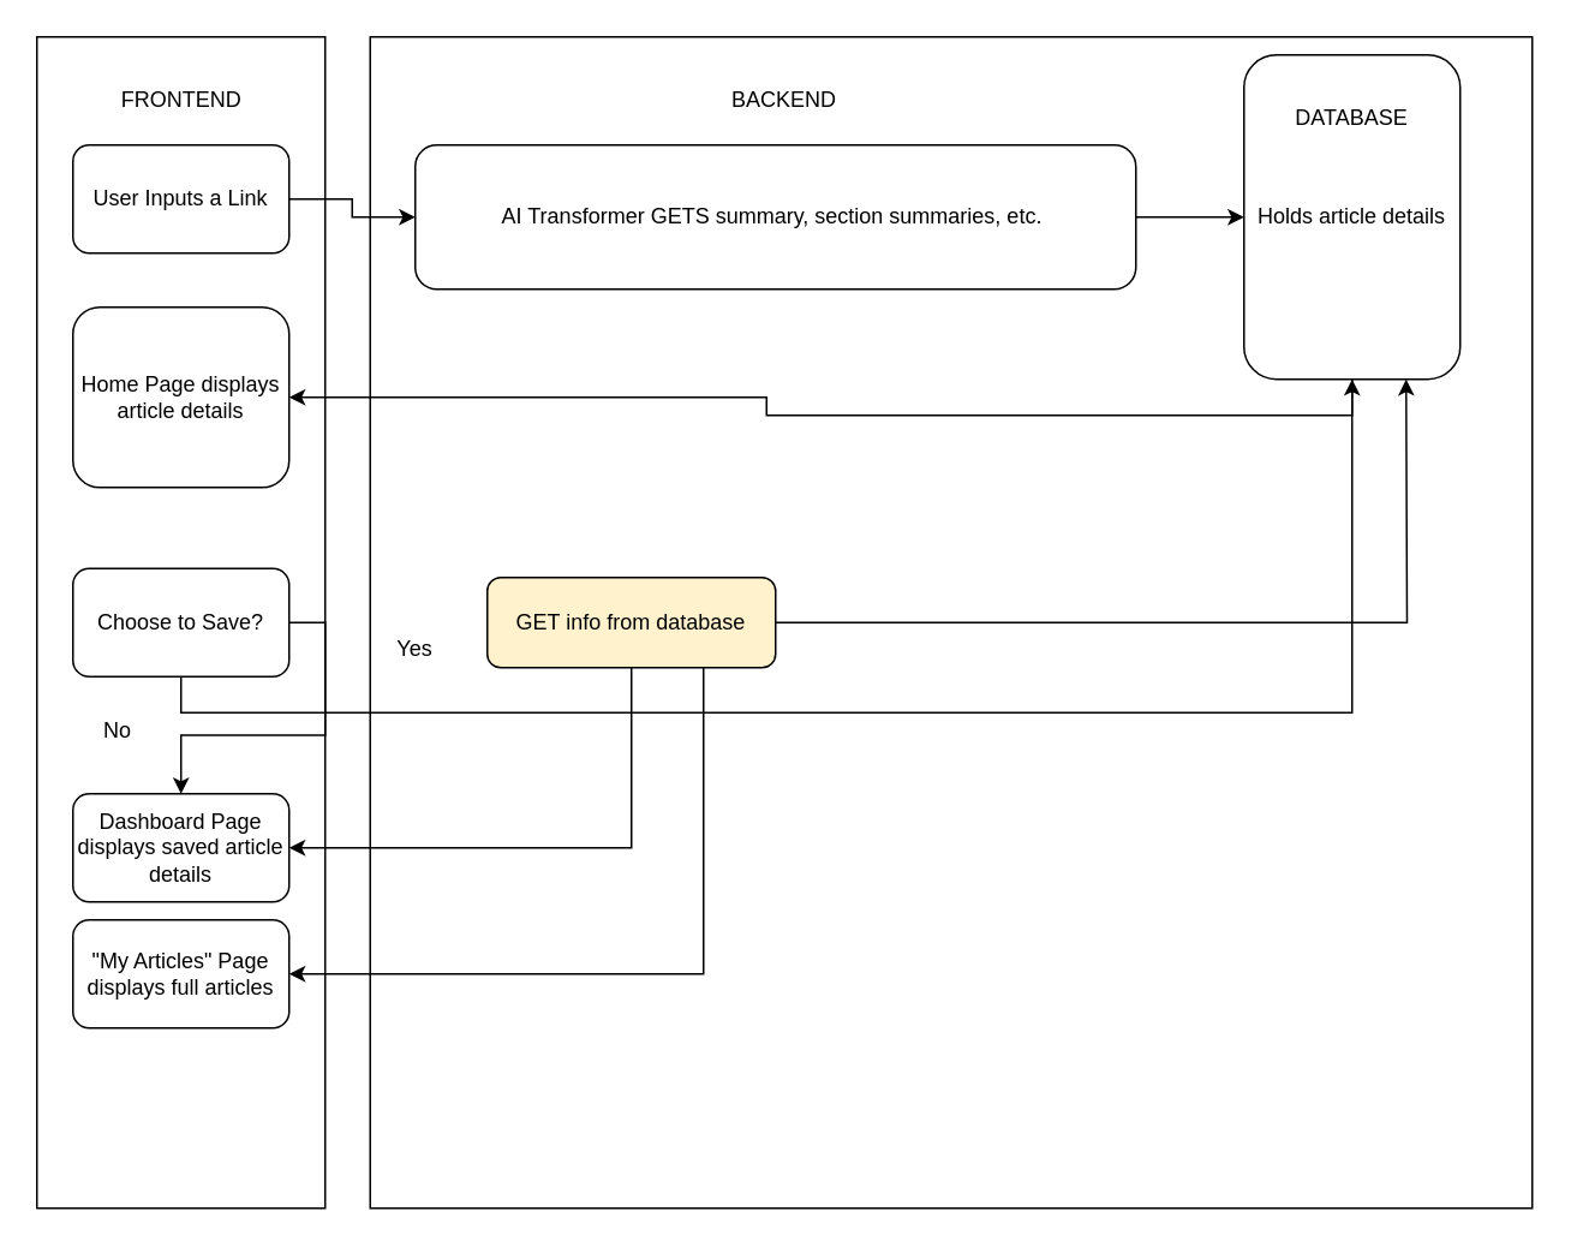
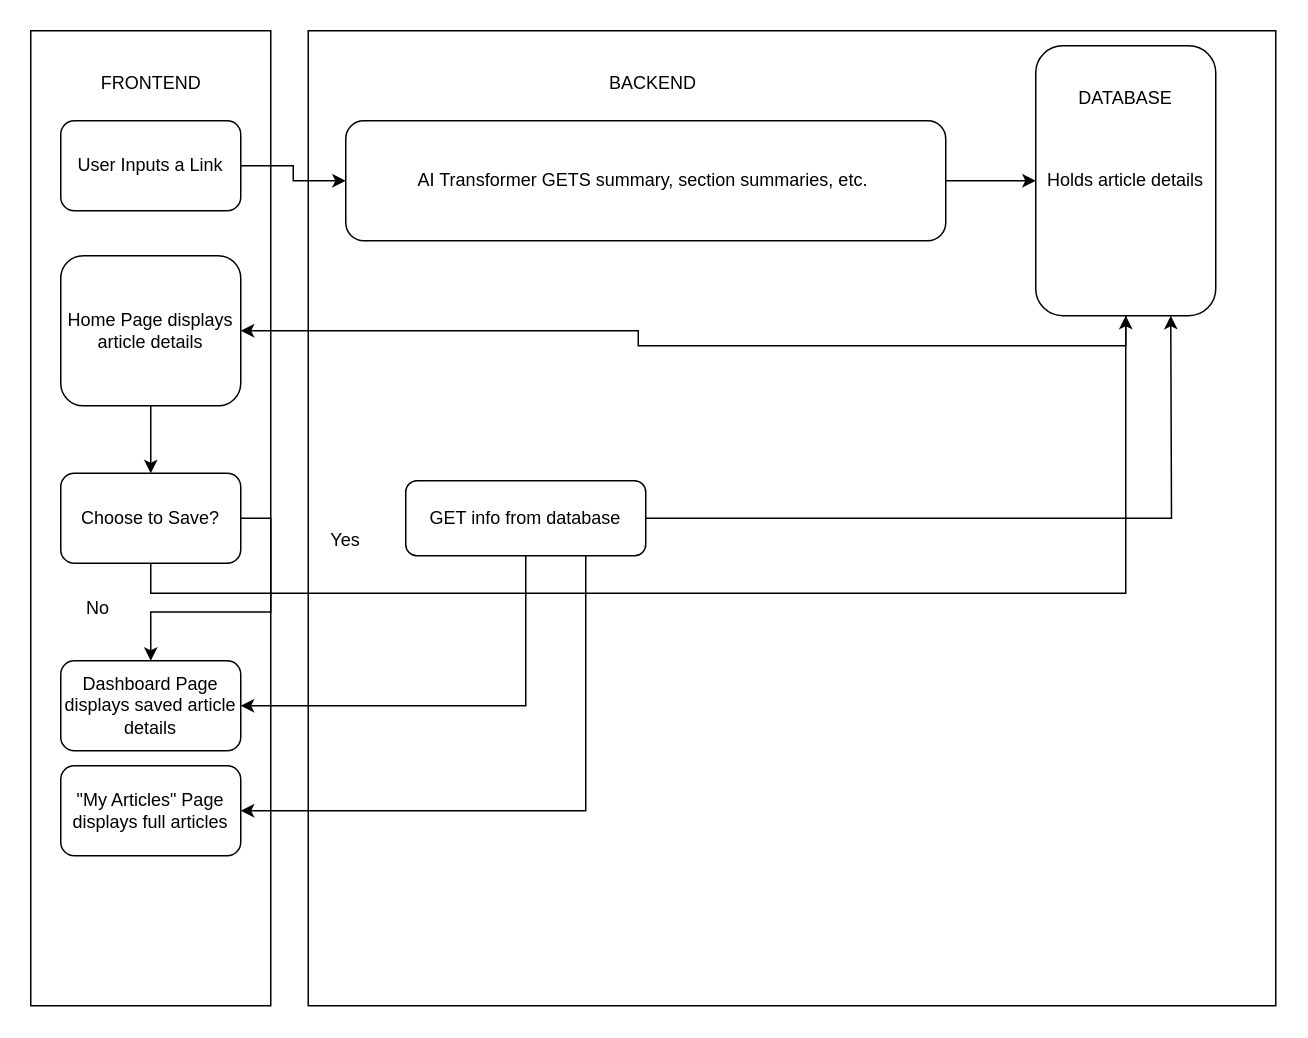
  <mxCell id="0" />
  <mxCell id="1" parent="0" />
  <mxCell id="2" value="" style="rounded=0;whiteSpace=wrap;html=1;movable=0;resizable=0;rotatable=0;deletable=0;editable=0;locked=1;connectable=0;" vertex="1" parent="1"><mxGeometry x="20" y="20" width="160" height="650" as="geometry" /></mxCell>
  <mxCell id="3" value="" style="rounded=0;whiteSpace=wrap;html=1;movable=0;resizable=0;rotatable=0;deletable=0;editable=0;locked=1;connectable=0;" vertex="1" parent="1"><mxGeometry x="205" y="20" width="645" height="650" as="geometry" /></mxCell>
  <mxCell id="4" style="edgeStyle=orthogonalEdgeStyle;rounded=0;orthogonalLoop=1;jettySize=auto;html=1;exitX=1;exitY=0.5;exitDx=0;exitDy=0;" edge="1" parent="1" source="5" target="9"><mxGeometry relative="1" as="geometry" /></mxCell>
  <mxCell id="5" value="User Inputs a Link" style="rounded=1;whiteSpace=wrap;html=1;" vertex="1" parent="1"><mxGeometry x="40" y="80" width="120" height="60" as="geometry" /></mxCell>
  <mxCell id="6" value="FRONTEND" style="text;html=1;align=center;verticalAlign=middle;resizable=0;points=[];autosize=1;strokeColor=none;fillColor=none;" vertex="1" parent="1"><mxGeometry x="55" y="40" width="90" height="30" as="geometry" /></mxCell>
  <mxCell id="7" value="BACKEND" style="text;html=1;align=center;verticalAlign=middle;whiteSpace=wrap;rounded=0;" vertex="1" parent="1"><mxGeometry x="405" y="40" width="60" height="30" as="geometry" /></mxCell>
  <mxCell id="8" style="edgeStyle=orthogonalEdgeStyle;rounded=0;orthogonalLoop=1;jettySize=auto;html=1;exitX=1;exitY=0.5;exitDx=0;exitDy=0;" edge="1" parent="1" source="9" target="11"><mxGeometry relative="1" as="geometry" /></mxCell>
  <mxCell id="9" value="AI Transformer GETS summary, section summaries, etc.&amp;nbsp;" style="rounded=1;whiteSpace=wrap;html=1;" vertex="1" parent="1"><mxGeometry x="230" y="80" width="400" height="80" as="geometry" /></mxCell>
  <mxCell id="10" style="edgeStyle=orthogonalEdgeStyle;rounded=0;orthogonalLoop=1;jettySize=auto;html=1;exitX=0.5;exitY=1;exitDx=0;exitDy=0;" edge="1" parent="1" source="11" target="14"><mxGeometry relative="1" as="geometry" /></mxCell>
  <mxCell id="11" value="Holds article details" style="rounded=1;whiteSpace=wrap;html=1;" vertex="1" parent="1"><mxGeometry x="690" y="30" width="120" height="180" as="geometry" /></mxCell>
  <mxCell id="12" value="DATABASE" style="text;html=1;align=center;verticalAlign=middle;whiteSpace=wrap;rounded=0;" vertex="1" parent="1"><mxGeometry x="720" y="50" width="60" height="30" as="geometry" /></mxCell>
+ <mxCell id="13" style="edgeStyle=orthogonalEdgeStyle;rounded=0;orthogonalLoop=1;jettySize=auto;html=1;exitX=0.5;exitY=1;exitDx=0;exitDy=0;entryX=0.5;entryY=0;entryDx=0;entryDy=0;" edge="1" parent="1" source="14" target="17"><mxGeometry relative="1" as="geometry" /></mxCell>
  <mxCell id="14" value="Home Page displays article details" style="rounded=1;whiteSpace=wrap;html=1;" vertex="1" parent="1"><mxGeometry x="40" y="170" width="120" height="100" as="geometry" /></mxCell>
  <mxCell id="15" style="edgeStyle=orthogonalEdgeStyle;rounded=0;orthogonalLoop=1;jettySize=auto;html=1;exitX=1;exitY=0.5;exitDx=0;exitDy=0;" edge="1" parent="1" source="17" target="24"><mxGeometry relative="1" as="geometry" /></mxCell>
  <mxCell id="16" style="edgeStyle=orthogonalEdgeStyle;rounded=0;orthogonalLoop=1;jettySize=auto;html=1;exitX=0.5;exitY=1;exitDx=0;exitDy=0;" edge="1" parent="1" source="17" target="11"><mxGeometry relative="1" as="geometry" /></mxCell>
  <mxCell id="17" value="Choose to Save?" style="rounded=1;whiteSpace=wrap;html=1;" vertex="1" parent="1"><mxGeometry x="40" y="315" width="120" height="60" as="geometry" /></mxCell>
  <mxCell id="18" style="edgeStyle=orthogonalEdgeStyle;rounded=0;orthogonalLoop=1;jettySize=auto;html=1;exitX=1;exitY=0.5;exitDx=0;exitDy=0;" edge="1" parent="1" source="21"><mxGeometry relative="1" as="geometry"><mxPoint x="780" y="210" as="targetPoint" /></mxGeometry></mxCell>
  <mxCell id="19" style="edgeStyle=orthogonalEdgeStyle;rounded=0;orthogonalLoop=1;jettySize=auto;html=1;exitX=0.5;exitY=1;exitDx=0;exitDy=0;entryX=1;entryY=0.5;entryDx=0;entryDy=0;" edge="1" parent="1" source="21" target="24"><mxGeometry relative="1" as="geometry" /></mxCell>
  <mxCell id="20" style="edgeStyle=orthogonalEdgeStyle;rounded=0;orthogonalLoop=1;jettySize=auto;html=1;exitX=0.75;exitY=1;exitDx=0;exitDy=0;entryX=1;entryY=0.5;entryDx=0;entryDy=0;" edge="1" parent="1" source="21" target="25"><mxGeometry relative="1" as="geometry" /></mxCell>
- <mxCell id="21" value="GET info from database" style="rounded=1;whiteSpace=wrap;html=1;fillColor=#fff2cc;" vertex="1" parent="1"><mxGeometry x="270" y="320" width="160" height="50" as="geometry" /></mxCell>
+ <mxCell id="21" value="GET info from database" style="rounded=1;whiteSpace=wrap;html=1;" vertex="1" parent="1"><mxGeometry x="270" y="320" width="160" height="50" as="geometry" /></mxCell>
  <mxCell id="22" value="Yes" style="text;html=1;align=center;verticalAlign=middle;whiteSpace=wrap;rounded=0;" vertex="1" parent="1"><mxGeometry x="200" y="345" width="60" height="30" as="geometry" /></mxCell>
  <mxCell id="23" value="No" style="text;html=1;align=center;verticalAlign=middle;whiteSpace=wrap;rounded=0;" vertex="1" parent="1"><mxGeometry x="35" y="390" width="60" height="30" as="geometry" /></mxCell>
  <mxCell id="24" value="Dashboard Page displays saved article details" style="rounded=1;whiteSpace=wrap;html=1;" vertex="1" parent="1"><mxGeometry x="40" y="440" width="120" height="60" as="geometry" /></mxCell>
  <mxCell id="25" value="&quot;My Articles&quot; Page displays full articles" style="rounded=1;whiteSpace=wrap;html=1;" vertex="1" parent="1"><mxGeometry x="40" y="510" width="120" height="60" as="geometry" /></mxCell>
